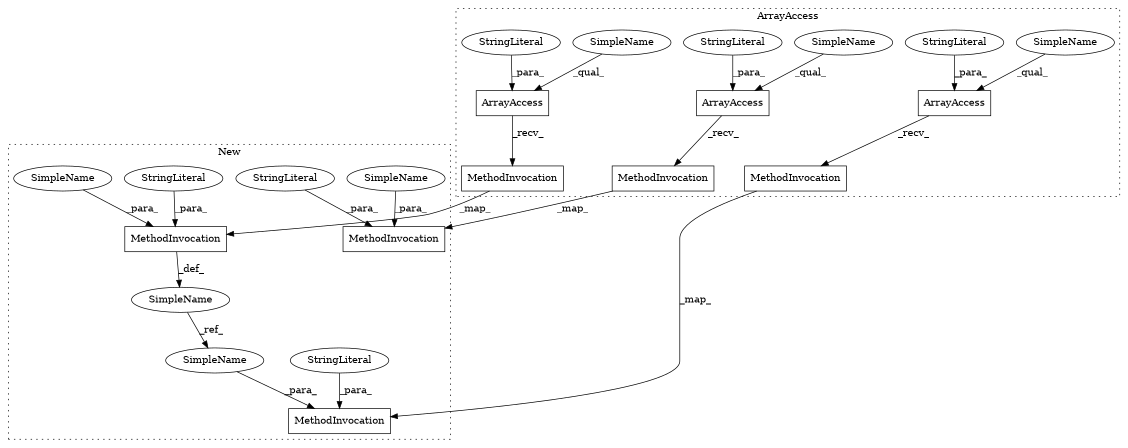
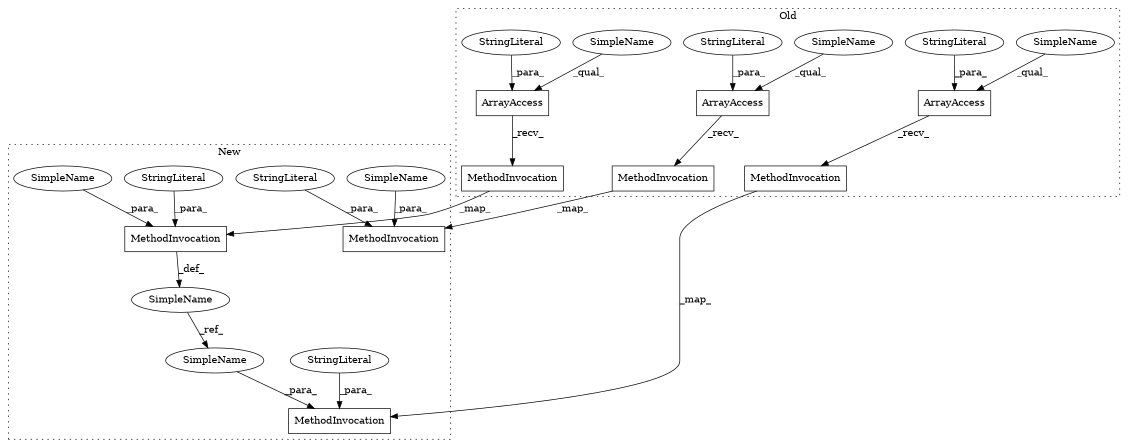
  digraph {
    node [a=42 l=3 shape=ellipse]
    n1 [a=2 l="4,1" label=ArrayAccess s="5219,5243" shape=box]
    n2 [a=2 l="4,1" label=ArrayAccess s="5661,5685" shape=box]
    n3 [a=2 l="4,1" label=ArrayAccess s="5307,5337" shape=box]
    n4 [a=32 l="7,1" label=MethodInvocation s="5339,5376" shape=box]
    n5 [a=32 l="7,1" label=MethodInvocation s="5245,5282" shape=box]
    n6 [a=32 l="7,1" label=MethodInvocation s="5687,5712" shape=box]
    n7 [label=SimpleName s=5661]
    n8 [label=SimpleName s=5307]
    n9 [label=SimpleName s=5219]
    n10 [a=45 l=20 label=StringLiteral s=5223]
    n11 [a=45 l=26 label=StringLiteral s=5311]
    n12 [a=45 l=20 label=StringLiteral s=5665]
    n13 [a=32 l="15,1" label=MethodInvocation s="5440,5516" shape=box]
    n14 [a=32 l="15,1" label=MethodInvocation s="5827,5885" shape=box]
    n15 [a=32 l="15,1" label=MethodInvocation s="5341,5411" shape=box]
    n16 [label=SimpleName s=5455]
    n17 [label=SimpleName s=5842]
    n18 [label=SimpleName s=5356]
    n19 [label=SimpleName s=5337]
    n20 [a=45 l=20 label=StringLiteral s=5846]
    n21 [a=45 l=26 label=StringLiteral s=5459]
    n22 [a=45 l=20 label=StringLiteral s=5360]
    subgraph cluster_1 {
-     label=ArrayAccess
+     label=Old
      style=dotted
      n1
      n2
      n3
      n4
      n5
      n6
      n7
      n8
      n9
      n10
      n11
      n12
    }
    subgraph cluster_2 {
      label=New
      style=dotted
      n13
      n14
      n15
      n16
      n17
      n18
      n19
      n20
      n21
      n22
    }
    n1 -> n5 [label=_recv_]
    n2 -> n6 [label=_recv_]
    n3 -> n4 [label=_recv_]
    n4 -> n13 [label=_map_]
    n5 -> n15 [label=_map_]
    n6 -> n14 [label=_map_]
    n7 -> n2 [label=_qual_]
    n8 -> n3 [label=_qual_]
    n9 -> n1 [label=_qual_]
    n10 -> n1 [label=_para_]
    n11 -> n3 [label=_para_]
    n12 -> n2 [label=_para_]
    n15 -> n19 [label=_def_]
    n16 -> n13 [label=_para_]
    n17 -> n14 [label=_para_]
    n18 -> n15 [label=_para_]
    n19 -> n16 [label=_ref_]
    n20 -> n14 [label=_para_]
    n21 -> n13 [label=_para_]
    n22 -> n15 [label=_para_]
  }
